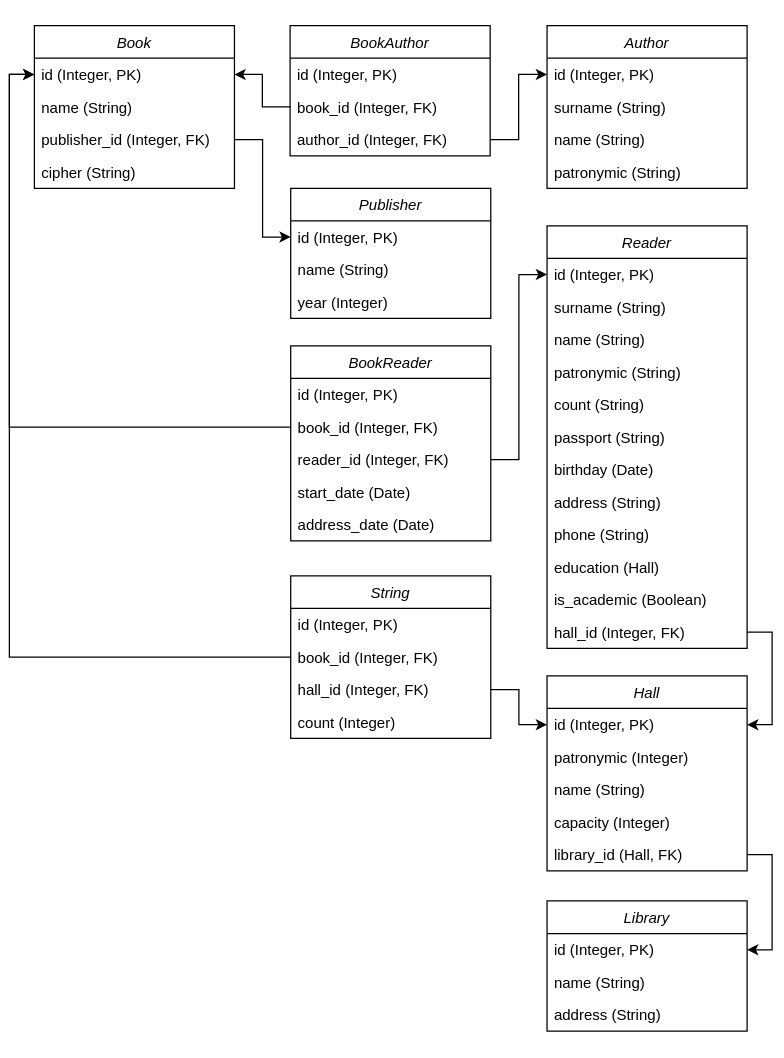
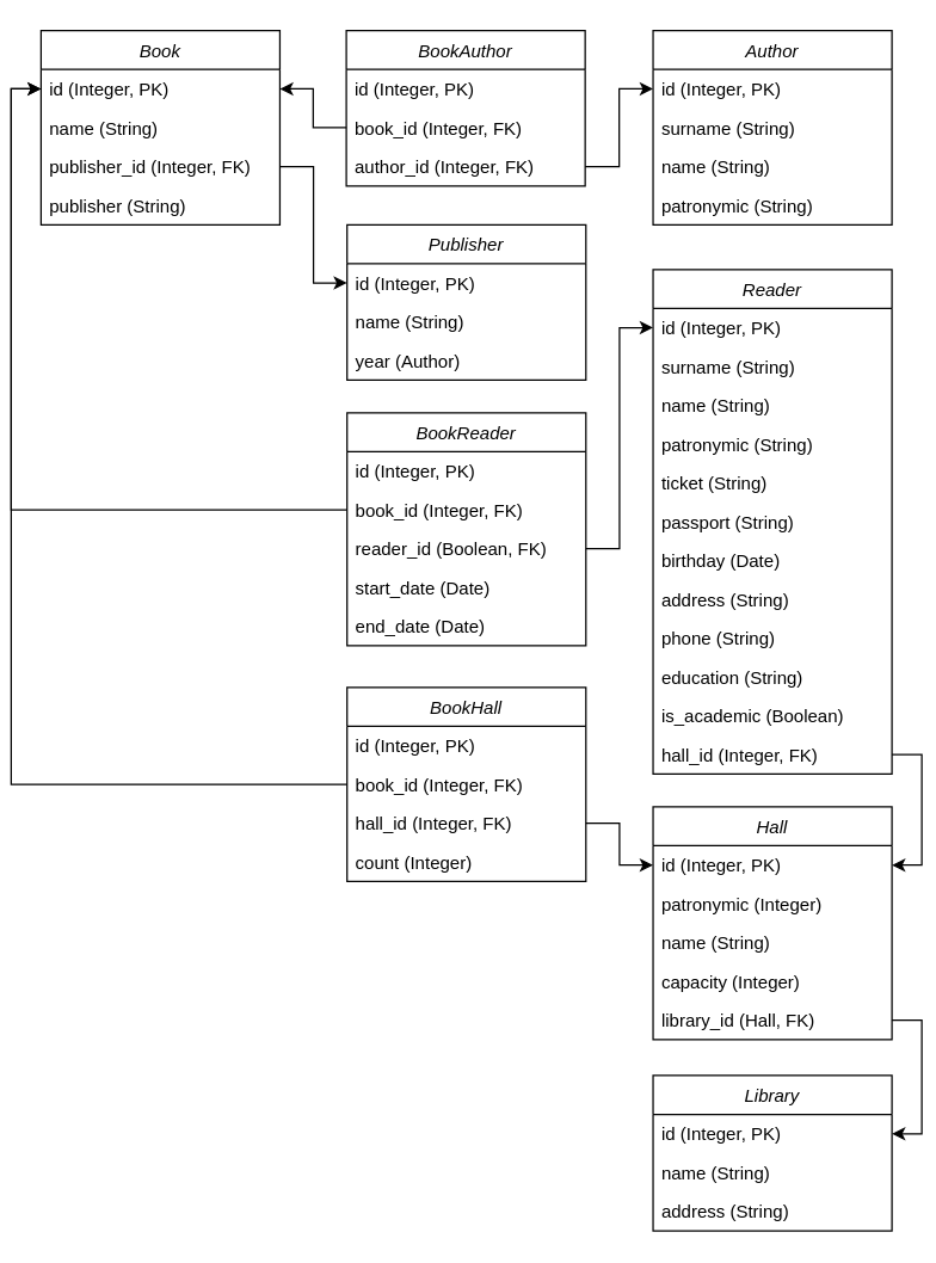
  <mxCell id="0" />
  <mxCell id="1" parent="0" />
  <mxCell id="2" value="Book" style="swimlane;fontStyle=2;align=center;verticalAlign=top;childLayout=stackLayout;horizontal=1;startSize=26;horizontalStack=0;resizeParent=1;resizeLast=0;collapsible=1;marginBottom=0;rounded=0;shadow=0;strokeWidth=1;" parent="1" vertex="1"><mxGeometry x="20" y="20" width="160" height="130" as="geometry"><mxRectangle x="220" y="120" width="160" height="26" as="alternateBounds" /></mxGeometry></mxCell>
  <mxCell id="3" value="id (Integer, PK)" style="text;align=left;verticalAlign=top;spacingLeft=4;spacingRight=4;overflow=hidden;rotatable=0;points=[[0,0.5],[1,0.5]];portConstraint=eastwest;" parent="2" vertex="1"><mxGeometry y="26" width="160" height="26" as="geometry" /></mxCell>
  <mxCell id="4" value="name (String)" style="text;align=left;verticalAlign=top;spacingLeft=4;spacingRight=4;overflow=hidden;rotatable=0;points=[[0,0.5],[1,0.5]];portConstraint=eastwest;" parent="2" vertex="1"><mxGeometry y="52" width="160" height="26" as="geometry" /></mxCell>
  <mxCell id="5" value="publisher_id (Integer, FK)" style="text;align=left;verticalAlign=top;spacingLeft=4;spacingRight=4;overflow=hidden;rotatable=0;points=[[0,0.5],[1,0.5]];portConstraint=eastwest;" parent="2" vertex="1"><mxGeometry y="78" width="160" height="26" as="geometry" /></mxCell>
- <mxCell id="6" value="cipher (String)" style="text;align=left;verticalAlign=top;spacingLeft=4;spacingRight=4;overflow=hidden;rotatable=0;points=[[0,0.5],[1,0.5]];portConstraint=eastwest;" parent="2" vertex="1"><mxGeometry y="104" width="160" height="26" as="geometry" /></mxCell>
+ <mxCell id="6" value="publisher (String)" style="text;align=left;verticalAlign=top;spacingLeft=4;spacingRight=4;overflow=hidden;rotatable=0;points=[[0,0.5],[1,0.5]];portConstraint=eastwest;" parent="2" vertex="1"><mxGeometry y="104" width="160" height="26" as="geometry" /></mxCell>
  <mxCell id="7" value="Author" style="swimlane;fontStyle=2;align=center;verticalAlign=top;childLayout=stackLayout;horizontal=1;startSize=26;horizontalStack=0;resizeParent=1;resizeLast=0;collapsible=1;marginBottom=0;rounded=0;shadow=0;strokeWidth=1;" parent="1" vertex="1"><mxGeometry x="430" y="20" width="160" height="130" as="geometry"><mxRectangle x="220" y="120" width="160" height="26" as="alternateBounds" /></mxGeometry></mxCell>
  <mxCell id="8" value="id (Integer, PK)" style="text;align=left;verticalAlign=top;spacingLeft=4;spacingRight=4;overflow=hidden;rotatable=0;points=[[0,0.5],[1,0.5]];portConstraint=eastwest;" parent="7" vertex="1"><mxGeometry y="26" width="160" height="26" as="geometry" /></mxCell>
  <mxCell id="9" value="surname (String)" style="text;align=left;verticalAlign=top;spacingLeft=4;spacingRight=4;overflow=hidden;rotatable=0;points=[[0,0.5],[1,0.5]];portConstraint=eastwest;" parent="7" vertex="1"><mxGeometry y="52" width="160" height="26" as="geometry" /></mxCell>
  <mxCell id="10" value="name (String)" style="text;align=left;verticalAlign=top;spacingLeft=4;spacingRight=4;overflow=hidden;rotatable=0;points=[[0,0.5],[1,0.5]];portConstraint=eastwest;" parent="7" vertex="1"><mxGeometry y="78" width="160" height="26" as="geometry" /></mxCell>
  <mxCell id="11" value="patronymic (String)" style="text;align=left;verticalAlign=top;spacingLeft=4;spacingRight=4;overflow=hidden;rotatable=0;points=[[0,0.5],[1,0.5]];portConstraint=eastwest;" parent="7" vertex="1"><mxGeometry y="104" width="160" height="26" as="geometry" /></mxCell>
  <mxCell id="12" value="Publisher" style="swimlane;fontStyle=2;align=center;verticalAlign=top;childLayout=stackLayout;horizontal=1;startSize=26;horizontalStack=0;resizeParent=1;resizeLast=0;collapsible=1;marginBottom=0;rounded=0;shadow=0;strokeWidth=1;" parent="1" vertex="1"><mxGeometry x="225" y="150" width="160" height="104" as="geometry"><mxRectangle x="220" y="120" width="160" height="26" as="alternateBounds" /></mxGeometry></mxCell>
  <mxCell id="13" value="id (Integer, PK)" style="text;align=left;verticalAlign=top;spacingLeft=4;spacingRight=4;overflow=hidden;rotatable=0;points=[[0,0.5],[1,0.5]];portConstraint=eastwest;" parent="12" vertex="1"><mxGeometry y="26" width="160" height="26" as="geometry" /></mxCell>
  <mxCell id="14" value="name (String)" style="text;align=left;verticalAlign=top;spacingLeft=4;spacingRight=4;overflow=hidden;rotatable=0;points=[[0,0.5],[1,0.5]];portConstraint=eastwest;" parent="12" vertex="1"><mxGeometry y="52" width="160" height="26" as="geometry" /></mxCell>
- <mxCell id="15" value="year (Integer)" style="text;align=left;verticalAlign=top;spacingLeft=4;spacingRight=4;overflow=hidden;rotatable=0;points=[[0,0.5],[1,0.5]];portConstraint=eastwest;" parent="12" vertex="1"><mxGeometry y="78" width="160" height="26" as="geometry" /></mxCell>
+ <mxCell id="15" value="year (Author)" style="text;align=left;verticalAlign=top;spacingLeft=4;spacingRight=4;overflow=hidden;rotatable=0;points=[[0,0.5],[1,0.5]];portConstraint=eastwest;" parent="12" vertex="1"><mxGeometry y="78" width="160" height="26" as="geometry" /></mxCell>
  <mxCell id="16" value="Reader" style="swimlane;fontStyle=2;align=center;verticalAlign=top;childLayout=stackLayout;horizontal=1;startSize=26;horizontalStack=0;resizeParent=1;resizeLast=0;collapsible=1;marginBottom=0;rounded=0;shadow=0;strokeWidth=1;" parent="1" vertex="1"><mxGeometry x="430" y="180" width="160" height="338" as="geometry"><mxRectangle x="220" y="120" width="160" height="26" as="alternateBounds" /></mxGeometry></mxCell>
  <mxCell id="17" value="id (Integer, PK)" style="text;align=left;verticalAlign=top;spacingLeft=4;spacingRight=4;overflow=hidden;rotatable=0;points=[[0,0.5],[1,0.5]];portConstraint=eastwest;" parent="16" vertex="1"><mxGeometry y="26" width="160" height="26" as="geometry" /></mxCell>
  <mxCell id="18" value="surname (String)" style="text;align=left;verticalAlign=top;spacingLeft=4;spacingRight=4;overflow=hidden;rotatable=0;points=[[0,0.5],[1,0.5]];portConstraint=eastwest;" parent="16" vertex="1"><mxGeometry y="52" width="160" height="26" as="geometry" /></mxCell>
  <mxCell id="19" value="name (String)" style="text;align=left;verticalAlign=top;spacingLeft=4;spacingRight=4;overflow=hidden;rotatable=0;points=[[0,0.5],[1,0.5]];portConstraint=eastwest;" parent="16" vertex="1"><mxGeometry y="78" width="160" height="26" as="geometry" /></mxCell>
  <mxCell id="20" value="patronymic (String)" style="text;align=left;verticalAlign=top;spacingLeft=4;spacingRight=4;overflow=hidden;rotatable=0;points=[[0,0.5],[1,0.5]];portConstraint=eastwest;" parent="16" vertex="1"><mxGeometry y="104" width="160" height="26" as="geometry" /></mxCell>
- <mxCell id="21" value="count (String)" style="text;align=left;verticalAlign=top;spacingLeft=4;spacingRight=4;overflow=hidden;rotatable=0;points=[[0,0.5],[1,0.5]];portConstraint=eastwest;" parent="16" vertex="1"><mxGeometry y="130" width="160" height="26" as="geometry" /></mxCell>
+ <mxCell id="21" value="ticket (String)" style="text;align=left;verticalAlign=top;spacingLeft=4;spacingRight=4;overflow=hidden;rotatable=0;points=[[0,0.5],[1,0.5]];portConstraint=eastwest;" parent="16" vertex="1"><mxGeometry y="130" width="160" height="26" as="geometry" /></mxCell>
  <mxCell id="22" value="passport (String)" style="text;align=left;verticalAlign=top;spacingLeft=4;spacingRight=4;overflow=hidden;rotatable=0;points=[[0,0.5],[1,0.5]];portConstraint=eastwest;" parent="16" vertex="1"><mxGeometry y="156" width="160" height="26" as="geometry" /></mxCell>
  <mxCell id="23" value="birthday (Date)" style="text;align=left;verticalAlign=top;spacingLeft=4;spacingRight=4;overflow=hidden;rotatable=0;points=[[0,0.5],[1,0.5]];portConstraint=eastwest;" parent="16" vertex="1"><mxGeometry y="182" width="160" height="26" as="geometry" /></mxCell>
  <mxCell id="24" value="address (String)" style="text;align=left;verticalAlign=top;spacingLeft=4;spacingRight=4;overflow=hidden;rotatable=0;points=[[0,0.5],[1,0.5]];portConstraint=eastwest;" parent="16" vertex="1"><mxGeometry y="208" width="160" height="26" as="geometry" /></mxCell>
  <mxCell id="25" value="phone (String)" style="text;align=left;verticalAlign=top;spacingLeft=4;spacingRight=4;overflow=hidden;rotatable=0;points=[[0,0.5],[1,0.5]];portConstraint=eastwest;" parent="16" vertex="1"><mxGeometry y="234" width="160" height="26" as="geometry" /></mxCell>
- <mxCell id="26" value="education (Hall)" style="text;align=left;verticalAlign=top;spacingLeft=4;spacingRight=4;overflow=hidden;rotatable=0;points=[[0,0.5],[1,0.5]];portConstraint=eastwest;" parent="16" vertex="1"><mxGeometry y="260" width="160" height="26" as="geometry" /></mxCell>
+ <mxCell id="26" value="education (String)" style="text;align=left;verticalAlign=top;spacingLeft=4;spacingRight=4;overflow=hidden;rotatable=0;points=[[0,0.5],[1,0.5]];portConstraint=eastwest;" parent="16" vertex="1"><mxGeometry y="260" width="160" height="26" as="geometry" /></mxCell>
  <mxCell id="27" value="is_academic (Boolean)" style="text;align=left;verticalAlign=top;spacingLeft=4;spacingRight=4;overflow=hidden;rotatable=0;points=[[0,0.5],[1,0.5]];portConstraint=eastwest;" parent="16" vertex="1"><mxGeometry y="286" width="160" height="26" as="geometry" /></mxCell>
  <mxCell id="28" value="hall_id (Integer, FK)" style="text;align=left;verticalAlign=top;spacingLeft=4;spacingRight=4;overflow=hidden;rotatable=0;points=[[0,0.5],[1,0.5]];portConstraint=eastwest;" parent="16" vertex="1"><mxGeometry y="312" width="160" height="26" as="geometry" /></mxCell>
  <mxCell id="29" value="Library" style="swimlane;fontStyle=2;align=center;verticalAlign=top;childLayout=stackLayout;horizontal=1;startSize=26;horizontalStack=0;resizeParent=1;resizeLast=0;collapsible=1;marginBottom=0;rounded=0;shadow=0;strokeWidth=1;" parent="1" vertex="1"><mxGeometry x="430" y="720" width="160" height="104" as="geometry"><mxRectangle x="220" y="120" width="160" height="26" as="alternateBounds" /></mxGeometry></mxCell>
  <mxCell id="30" value="id (Integer, PK)" style="text;align=left;verticalAlign=top;spacingLeft=4;spacingRight=4;overflow=hidden;rotatable=0;points=[[0,0.5],[1,0.5]];portConstraint=eastwest;" parent="29" vertex="1"><mxGeometry y="26" width="160" height="26" as="geometry" /></mxCell>
  <mxCell id="31" value="name (String)" style="text;align=left;verticalAlign=top;spacingLeft=4;spacingRight=4;overflow=hidden;rotatable=0;points=[[0,0.5],[1,0.5]];portConstraint=eastwest;" parent="29" vertex="1"><mxGeometry y="52" width="160" height="26" as="geometry" /></mxCell>
  <mxCell id="32" value="address (String)" style="text;align=left;verticalAlign=top;spacingLeft=4;spacingRight=4;overflow=hidden;rotatable=0;points=[[0,0.5],[1,0.5]];portConstraint=eastwest;" parent="29" vertex="1"><mxGeometry y="78" width="160" height="26" as="geometry" /></mxCell>
  <mxCell id="33" value="Hall" style="swimlane;fontStyle=2;align=center;verticalAlign=top;childLayout=stackLayout;horizontal=1;startSize=26;horizontalStack=0;resizeParent=1;resizeLast=0;collapsible=1;marginBottom=0;rounded=0;shadow=0;strokeWidth=1;" parent="1" vertex="1"><mxGeometry x="430" y="540" width="160" height="156" as="geometry"><mxRectangle x="220" y="120" width="160" height="26" as="alternateBounds" /></mxGeometry></mxCell>
  <mxCell id="34" value="id (Integer, PK)" style="text;align=left;verticalAlign=top;spacingLeft=4;spacingRight=4;overflow=hidden;rotatable=0;points=[[0,0.5],[1,0.5]];portConstraint=eastwest;" parent="33" vertex="1"><mxGeometry y="26" width="160" height="26" as="geometry" /></mxCell>
  <mxCell id="35" value="patronymic (Integer)" style="text;align=left;verticalAlign=top;spacingLeft=4;spacingRight=4;overflow=hidden;rotatable=0;points=[[0,0.5],[1,0.5]];portConstraint=eastwest;" parent="33" vertex="1"><mxGeometry y="52" width="160" height="26" as="geometry" /></mxCell>
  <mxCell id="36" value="name (String)" style="text;align=left;verticalAlign=top;spacingLeft=4;spacingRight=4;overflow=hidden;rotatable=0;points=[[0,0.5],[1,0.5]];portConstraint=eastwest;" parent="33" vertex="1"><mxGeometry y="78" width="160" height="26" as="geometry" /></mxCell>
  <mxCell id="37" value="capacity (Integer)" style="text;align=left;verticalAlign=top;spacingLeft=4;spacingRight=4;overflow=hidden;rotatable=0;points=[[0,0.5],[1,0.5]];portConstraint=eastwest;" parent="33" vertex="1"><mxGeometry y="104" width="160" height="26" as="geometry" /></mxCell>
  <mxCell id="38" value="library_id (Hall, FK)" style="text;align=left;verticalAlign=top;spacingLeft=4;spacingRight=4;overflow=hidden;rotatable=0;points=[[0,0.5],[1,0.5]];portConstraint=eastwest;" parent="33" vertex="1"><mxGeometry y="130" width="160" height="26" as="geometry" /></mxCell>
  <mxCell id="39" style="edgeStyle=orthogonalEdgeStyle;rounded=0;orthogonalLoop=1;jettySize=auto;html=1;entryX=0;entryY=0.5;entryDx=0;entryDy=0;" parent="1" source="5" target="13" edge="1"><mxGeometry relative="1" as="geometry" /></mxCell>
  <mxCell id="40" value="BookReader" style="swimlane;fontStyle=2;align=center;verticalAlign=top;childLayout=stackLayout;horizontal=1;startSize=26;horizontalStack=0;resizeParent=1;resizeLast=0;collapsible=1;marginBottom=0;rounded=0;shadow=0;strokeWidth=1;" parent="1" vertex="1"><mxGeometry x="225" y="276" width="160" height="156" as="geometry"><mxRectangle x="220" y="120" width="160" height="26" as="alternateBounds" /></mxGeometry></mxCell>
  <mxCell id="41" value="id (Integer, PK)" style="text;align=left;verticalAlign=top;spacingLeft=4;spacingRight=4;overflow=hidden;rotatable=0;points=[[0,0.5],[1,0.5]];portConstraint=eastwest;" parent="40" vertex="1"><mxGeometry y="26" width="160" height="26" as="geometry" /></mxCell>
  <mxCell id="42" value="book_id (Integer, FK)" style="text;align=left;verticalAlign=top;spacingLeft=4;spacingRight=4;overflow=hidden;rotatable=0;points=[[0,0.5],[1,0.5]];portConstraint=eastwest;" parent="40" vertex="1"><mxGeometry y="52" width="160" height="26" as="geometry" /></mxCell>
- <mxCell id="43" value="reader_id (Integer, FK)" style="text;align=left;verticalAlign=top;spacingLeft=4;spacingRight=4;overflow=hidden;rotatable=0;points=[[0,0.5],[1,0.5]];portConstraint=eastwest;" parent="40" vertex="1"><mxGeometry y="78" width="160" height="26" as="geometry" /></mxCell>
+ <mxCell id="43" value="reader_id (Boolean, FK)" style="text;align=left;verticalAlign=top;spacingLeft=4;spacingRight=4;overflow=hidden;rotatable=0;points=[[0,0.5],[1,0.5]];portConstraint=eastwest;" parent="40" vertex="1"><mxGeometry y="78" width="160" height="26" as="geometry" /></mxCell>
  <mxCell id="44" value="start_date (Date)" style="text;align=left;verticalAlign=top;spacingLeft=4;spacingRight=4;overflow=hidden;rotatable=0;points=[[0,0.5],[1,0.5]];portConstraint=eastwest;" parent="40" vertex="1"><mxGeometry y="104" width="160" height="26" as="geometry" /></mxCell>
- <mxCell id="45" value="address_date (Date)" style="text;align=left;verticalAlign=top;spacingLeft=4;spacingRight=4;overflow=hidden;rotatable=0;points=[[0,0.5],[1,0.5]];portConstraint=eastwest;" parent="40" vertex="1"><mxGeometry y="130" width="160" height="26" as="geometry" /></mxCell>
- <mxCell id="46" value="String" style="swimlane;fontStyle=2;align=center;verticalAlign=top;childLayout=stackLayout;horizontal=1;startSize=26;horizontalStack=0;resizeParent=1;resizeLast=0;collapsible=1;marginBottom=0;rounded=0;shadow=0;strokeWidth=1;" parent="1" vertex="1"><mxGeometry x="225" y="460" width="160" height="130" as="geometry"><mxRectangle x="220" y="120" width="160" height="26" as="alternateBounds" /></mxGeometry></mxCell>
+ <mxCell id="45" value="end_date (Date)" style="text;align=left;verticalAlign=top;spacingLeft=4;spacingRight=4;overflow=hidden;rotatable=0;points=[[0,0.5],[1,0.5]];portConstraint=eastwest;" parent="40" vertex="1"><mxGeometry y="130" width="160" height="26" as="geometry" /></mxCell>
+ <mxCell id="46" value="BookHall" style="swimlane;fontStyle=2;align=center;verticalAlign=top;childLayout=stackLayout;horizontal=1;startSize=26;horizontalStack=0;resizeParent=1;resizeLast=0;collapsible=1;marginBottom=0;rounded=0;shadow=0;strokeWidth=1;" parent="1" vertex="1"><mxGeometry x="225" y="460" width="160" height="130" as="geometry"><mxRectangle x="220" y="120" width="160" height="26" as="alternateBounds" /></mxGeometry></mxCell>
  <mxCell id="47" value="id (Integer, PK)" style="text;align=left;verticalAlign=top;spacingLeft=4;spacingRight=4;overflow=hidden;rotatable=0;points=[[0,0.5],[1,0.5]];portConstraint=eastwest;" parent="46" vertex="1"><mxGeometry y="26" width="160" height="26" as="geometry" /></mxCell>
  <mxCell id="48" value="book_id (Integer, FK)" style="text;align=left;verticalAlign=top;spacingLeft=4;spacingRight=4;overflow=hidden;rotatable=0;points=[[0,0.5],[1,0.5]];portConstraint=eastwest;" parent="46" vertex="1"><mxGeometry y="52" width="160" height="26" as="geometry" /></mxCell>
  <mxCell id="49" value="hall_id (Integer, FK)" style="text;align=left;verticalAlign=top;spacingLeft=4;spacingRight=4;overflow=hidden;rotatable=0;points=[[0,0.5],[1,0.5]];portConstraint=eastwest;" parent="46" vertex="1"><mxGeometry y="78" width="160" height="26" as="geometry" /></mxCell>
  <mxCell id="50" value="count (Integer)" style="text;align=left;verticalAlign=top;spacingLeft=4;spacingRight=4;overflow=hidden;rotatable=0;points=[[0,0.5],[1,0.5]];portConstraint=eastwest;" parent="46" vertex="1"><mxGeometry y="104" width="160" height="26" as="geometry" /></mxCell>
  <mxCell id="51" value="BookAuthor" style="swimlane;fontStyle=2;align=center;verticalAlign=top;childLayout=stackLayout;horizontal=1;startSize=26;horizontalStack=0;resizeParent=1;resizeLast=0;collapsible=1;marginBottom=0;rounded=0;shadow=0;strokeWidth=1;" parent="1" vertex="1"><mxGeometry x="224.5" y="20" width="160" height="104" as="geometry"><mxRectangle x="220" y="120" width="160" height="26" as="alternateBounds" /></mxGeometry></mxCell>
  <mxCell id="52" value="id (Integer, PK)" style="text;align=left;verticalAlign=top;spacingLeft=4;spacingRight=4;overflow=hidden;rotatable=0;points=[[0,0.5],[1,0.5]];portConstraint=eastwest;" parent="51" vertex="1"><mxGeometry y="26" width="160" height="26" as="geometry" /></mxCell>
  <mxCell id="53" value="book_id (Integer, FK)" style="text;align=left;verticalAlign=top;spacingLeft=4;spacingRight=4;overflow=hidden;rotatable=0;points=[[0,0.5],[1,0.5]];portConstraint=eastwest;" parent="51" vertex="1"><mxGeometry y="52" width="160" height="26" as="geometry" /></mxCell>
  <mxCell id="54" value="author_id (Integer, FK)" style="text;align=left;verticalAlign=top;spacingLeft=4;spacingRight=4;overflow=hidden;rotatable=0;points=[[0,0.5],[1,0.5]];portConstraint=eastwest;" parent="51" vertex="1"><mxGeometry y="78" width="160" height="26" as="geometry" /></mxCell>
  <mxCell id="55" style="edgeStyle=orthogonalEdgeStyle;rounded=0;orthogonalLoop=1;jettySize=auto;html=1;entryX=1;entryY=0.5;entryDx=0;entryDy=0;" parent="1" source="53" target="3" edge="1"><mxGeometry relative="1" as="geometry" /></mxCell>
  <mxCell id="56" style="edgeStyle=orthogonalEdgeStyle;rounded=0;orthogonalLoop=1;jettySize=auto;html=1;entryX=0;entryY=0.5;entryDx=0;entryDy=0;" parent="1" source="54" target="8" edge="1"><mxGeometry relative="1" as="geometry" /></mxCell>
  <mxCell id="57" style="edgeStyle=orthogonalEdgeStyle;rounded=0;orthogonalLoop=1;jettySize=auto;html=1;exitX=1;exitY=0.5;exitDx=0;exitDy=0;entryX=1;entryY=0.5;entryDx=0;entryDy=0;" parent="1" source="28" target="34" edge="1"><mxGeometry relative="1" as="geometry" /></mxCell>
  <mxCell id="58" style="edgeStyle=orthogonalEdgeStyle;rounded=0;orthogonalLoop=1;jettySize=auto;html=1;exitX=1;exitY=0.5;exitDx=0;exitDy=0;entryX=1;entryY=0.5;entryDx=0;entryDy=0;" parent="1" source="38" target="30" edge="1"><mxGeometry relative="1" as="geometry" /></mxCell>
  <mxCell id="59" style="edgeStyle=orthogonalEdgeStyle;rounded=0;orthogonalLoop=1;jettySize=auto;html=1;entryX=0;entryY=0.5;entryDx=0;entryDy=0;" parent="1" source="42" target="3" edge="1"><mxGeometry relative="1" as="geometry" /></mxCell>
  <mxCell id="60" style="edgeStyle=orthogonalEdgeStyle;rounded=0;orthogonalLoop=1;jettySize=auto;html=1;exitX=0;exitY=0.5;exitDx=0;exitDy=0;entryX=0;entryY=0.5;entryDx=0;entryDy=0;" parent="1" source="48" target="3" edge="1"><mxGeometry relative="1" as="geometry" /></mxCell>
  <mxCell id="61" style="edgeStyle=orthogonalEdgeStyle;rounded=0;orthogonalLoop=1;jettySize=auto;html=1;entryX=0;entryY=0.5;entryDx=0;entryDy=0;" parent="1" source="49" target="34" edge="1"><mxGeometry relative="1" as="geometry" /></mxCell>
  <mxCell id="62" style="edgeStyle=orthogonalEdgeStyle;rounded=0;orthogonalLoop=1;jettySize=auto;html=1;entryX=0;entryY=0.5;entryDx=0;entryDy=0;" parent="1" source="43" target="17" edge="1"><mxGeometry relative="1" as="geometry" /></mxCell>
